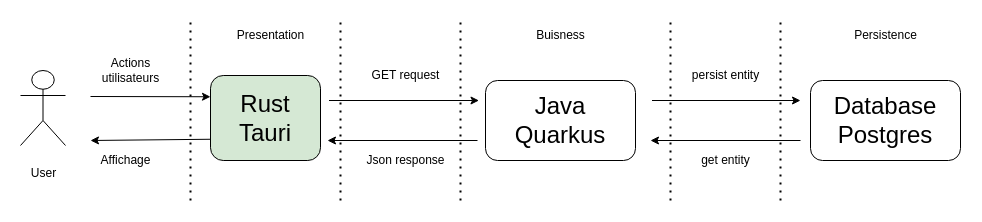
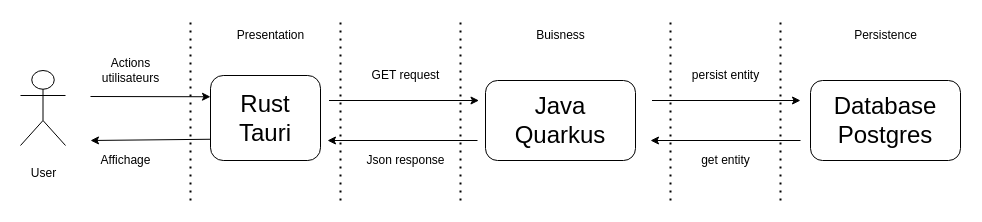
  <mxCell id="0" />
  <mxCell id="1" parent="0" />
  <mxCell id="2" value="&lt;br&gt;User" style="shape=umlActor;verticalLabelPosition=bottom;verticalAlign=top;html=1;outlineConnect=0;" vertex="1" parent="1"><mxGeometry x="20" y="70" width="45" height="75" as="geometry" /></mxCell>
- <mxCell id="3" value="&lt;font style=&quot;font-size: 24px;&quot;&gt;Rust&lt;br&gt;Tauri&lt;/font&gt;" style="rounded=1;whiteSpace=wrap;html=1;fillColor=#d5e8d4;" vertex="1" parent="1"><mxGeometry x="210" y="75" width="110" height="85" as="geometry" /></mxCell>
+ <mxCell id="3" value="&lt;font style=&quot;font-size: 24px;&quot;&gt;Rust&lt;br&gt;Tauri&lt;/font&gt;" style="rounded=1;whiteSpace=wrap;html=1;" vertex="1" parent="1"><mxGeometry x="210" y="75" width="110" height="85" as="geometry" /></mxCell>
  <mxCell id="4" value="&lt;span style=&quot;font-size: 24px;&quot;&gt;Java Quarkus&lt;/span&gt;" style="rounded=1;whiteSpace=wrap;html=1;" vertex="1" parent="1"><mxGeometry x="485" y="80" width="150" height="80" as="geometry" /></mxCell>
  <mxCell id="5" value="GET request" style="text;html=1;align=center;verticalAlign=middle;resizable=0;points=[];autosize=1;strokeColor=none;fillColor=none;" vertex="1" parent="1"><mxGeometry x="360" y="60" width="90" height="30" as="geometry" /></mxCell>
  <mxCell id="6" value="Json response" style="text;html=1;align=center;verticalAlign=middle;resizable=0;points=[];autosize=1;strokeColor=none;fillColor=none;" vertex="1" parent="1"><mxGeometry x="355" y="145" width="100" height="30" as="geometry" /></mxCell>
  <mxCell id="7" value="" style="endArrow=none;dashed=1;html=1;dashPattern=1 3;strokeWidth=2;rounded=0;" edge="1" parent="1"><mxGeometry width="50" height="50" relative="1" as="geometry"><mxPoint x="340" y="200" as="sourcePoint" /><mxPoint x="340" y="20" as="targetPoint" /></mxGeometry></mxCell>
  <mxCell id="8" value="" style="endArrow=none;dashed=1;html=1;dashPattern=1 3;strokeWidth=2;rounded=0;" edge="1" parent="1"><mxGeometry width="50" height="50" relative="1" as="geometry"><mxPoint x="460" y="200" as="sourcePoint" /><mxPoint x="460" y="20" as="targetPoint" /></mxGeometry></mxCell>
  <mxCell id="9" value="Presentation" style="text;html=1;align=center;verticalAlign=middle;resizable=0;points=[];autosize=1;strokeColor=none;fillColor=none;" vertex="1" parent="1"><mxGeometry x="225" y="20" width="90" height="30" as="geometry" /></mxCell>
  <mxCell id="10" value="Buisness" style="text;html=1;align=center;verticalAlign=middle;resizable=0;points=[];autosize=1;strokeColor=none;fillColor=none;" vertex="1" parent="1"><mxGeometry x="525" y="20" width="70" height="30" as="geometry" /></mxCell>
  <mxCell id="11" value="" style="endArrow=classic;html=1;rounded=0;entryX=0;entryY=0.25;entryDx=0;entryDy=0;" edge="1" parent="1" target="3"><mxGeometry width="50" height="50" relative="1" as="geometry"><mxPoint x="90" y="96" as="sourcePoint" /><mxPoint x="105" y="280" as="targetPoint" /></mxGeometry></mxCell>
  <mxCell id="12" value="" style="endArrow=classic;html=1;rounded=0;exitX=0;exitY=0.75;exitDx=0;exitDy=0;" edge="1" parent="1" source="3"><mxGeometry width="50" height="50" relative="1" as="geometry"><mxPoint x="130" y="145" as="sourcePoint" /><mxPoint x="90" y="140" as="targetPoint" /></mxGeometry></mxCell>
  <mxCell id="13" value="Affichage" style="text;html=1;align=center;verticalAlign=middle;resizable=0;points=[];autosize=1;strokeColor=none;fillColor=none;" vertex="1" parent="1"><mxGeometry x="90" y="145" width="70" height="30" as="geometry" /></mxCell>
  <mxCell id="14" value="Actions &lt;br&gt;utilisateurs" style="text;html=1;align=center;verticalAlign=middle;resizable=0;points=[];autosize=1;strokeColor=none;fillColor=none;" vertex="1" parent="1"><mxGeometry x="90" y="50" width="80" height="40" as="geometry" /></mxCell>
  <mxCell id="15" value="" style="endArrow=none;dashed=1;html=1;dashPattern=1 3;strokeWidth=2;rounded=0;" edge="1" parent="1"><mxGeometry width="50" height="50" relative="1" as="geometry"><mxPoint x="190" y="200" as="sourcePoint" /><mxPoint x="190" y="20" as="targetPoint" /></mxGeometry></mxCell>
  <mxCell id="16" value="" style="endArrow=classic;html=1;rounded=0;" edge="1" parent="1"><mxGeometry width="50" height="50" relative="1" as="geometry"><mxPoint x="328.5" y="100" as="sourcePoint" /><mxPoint x="478.5" y="100" as="targetPoint" /></mxGeometry></mxCell>
  <mxCell id="17" value="" style="endArrow=classic;html=1;rounded=0;" edge="1" parent="1"><mxGeometry width="50" height="50" relative="1" as="geometry"><mxPoint x="477" y="140" as="sourcePoint" /><mxPoint x="327" y="140" as="targetPoint" /></mxGeometry></mxCell>
  <mxCell id="18" value="&lt;span style=&quot;font-size: 24px;&quot;&gt;Database&lt;br&gt;Postgres&lt;br&gt;&lt;/span&gt;" style="rounded=1;whiteSpace=wrap;html=1;" vertex="1" parent="1"><mxGeometry x="810" y="80" width="150" height="80" as="geometry" /></mxCell>
  <mxCell id="19" value="Persistence" style="text;html=1;align=center;verticalAlign=middle;resizable=0;points=[];autosize=1;strokeColor=none;fillColor=none;" vertex="1" parent="1"><mxGeometry x="840" y="20" width="90" height="30" as="geometry" /></mxCell>
  <mxCell id="20" value="" style="endArrow=none;dashed=1;html=1;dashPattern=1 3;strokeWidth=2;rounded=0;" edge="1" parent="1"><mxGeometry width="50" height="50" relative="1" as="geometry"><mxPoint x="670" y="200" as="sourcePoint" /><mxPoint x="670" y="20" as="targetPoint" /></mxGeometry></mxCell>
  <mxCell id="21" value="" style="endArrow=none;dashed=1;html=1;dashPattern=1 3;strokeWidth=2;rounded=0;" edge="1" parent="1"><mxGeometry width="50" height="50" relative="1" as="geometry"><mxPoint x="780" y="200" as="sourcePoint" /><mxPoint x="780" y="20" as="targetPoint" /></mxGeometry></mxCell>
  <mxCell id="22" value="" style="endArrow=classic;html=1;rounded=0;" edge="1" parent="1"><mxGeometry width="50" height="50" relative="1" as="geometry"><mxPoint x="651.5" y="100" as="sourcePoint" /><mxPoint x="800" y="100" as="targetPoint" /></mxGeometry></mxCell>
  <mxCell id="23" value="" style="endArrow=classic;html=1;rounded=0;" edge="1" parent="1"><mxGeometry width="50" height="50" relative="1" as="geometry"><mxPoint x="800" y="140" as="sourcePoint" /><mxPoint x="650" y="140" as="targetPoint" /></mxGeometry></mxCell>
  <mxCell id="24" value="persist entity" style="text;html=1;align=center;verticalAlign=middle;resizable=0;points=[];autosize=1;strokeColor=none;fillColor=none;" vertex="1" parent="1"><mxGeometry x="680" y="60" width="90" height="30" as="geometry" /></mxCell>
  <mxCell id="25" value="get entity" style="text;html=1;align=center;verticalAlign=middle;resizable=0;points=[];autosize=1;strokeColor=none;fillColor=none;" vertex="1" parent="1"><mxGeometry x="690" y="145" width="70" height="30" as="geometry" /></mxCell>
